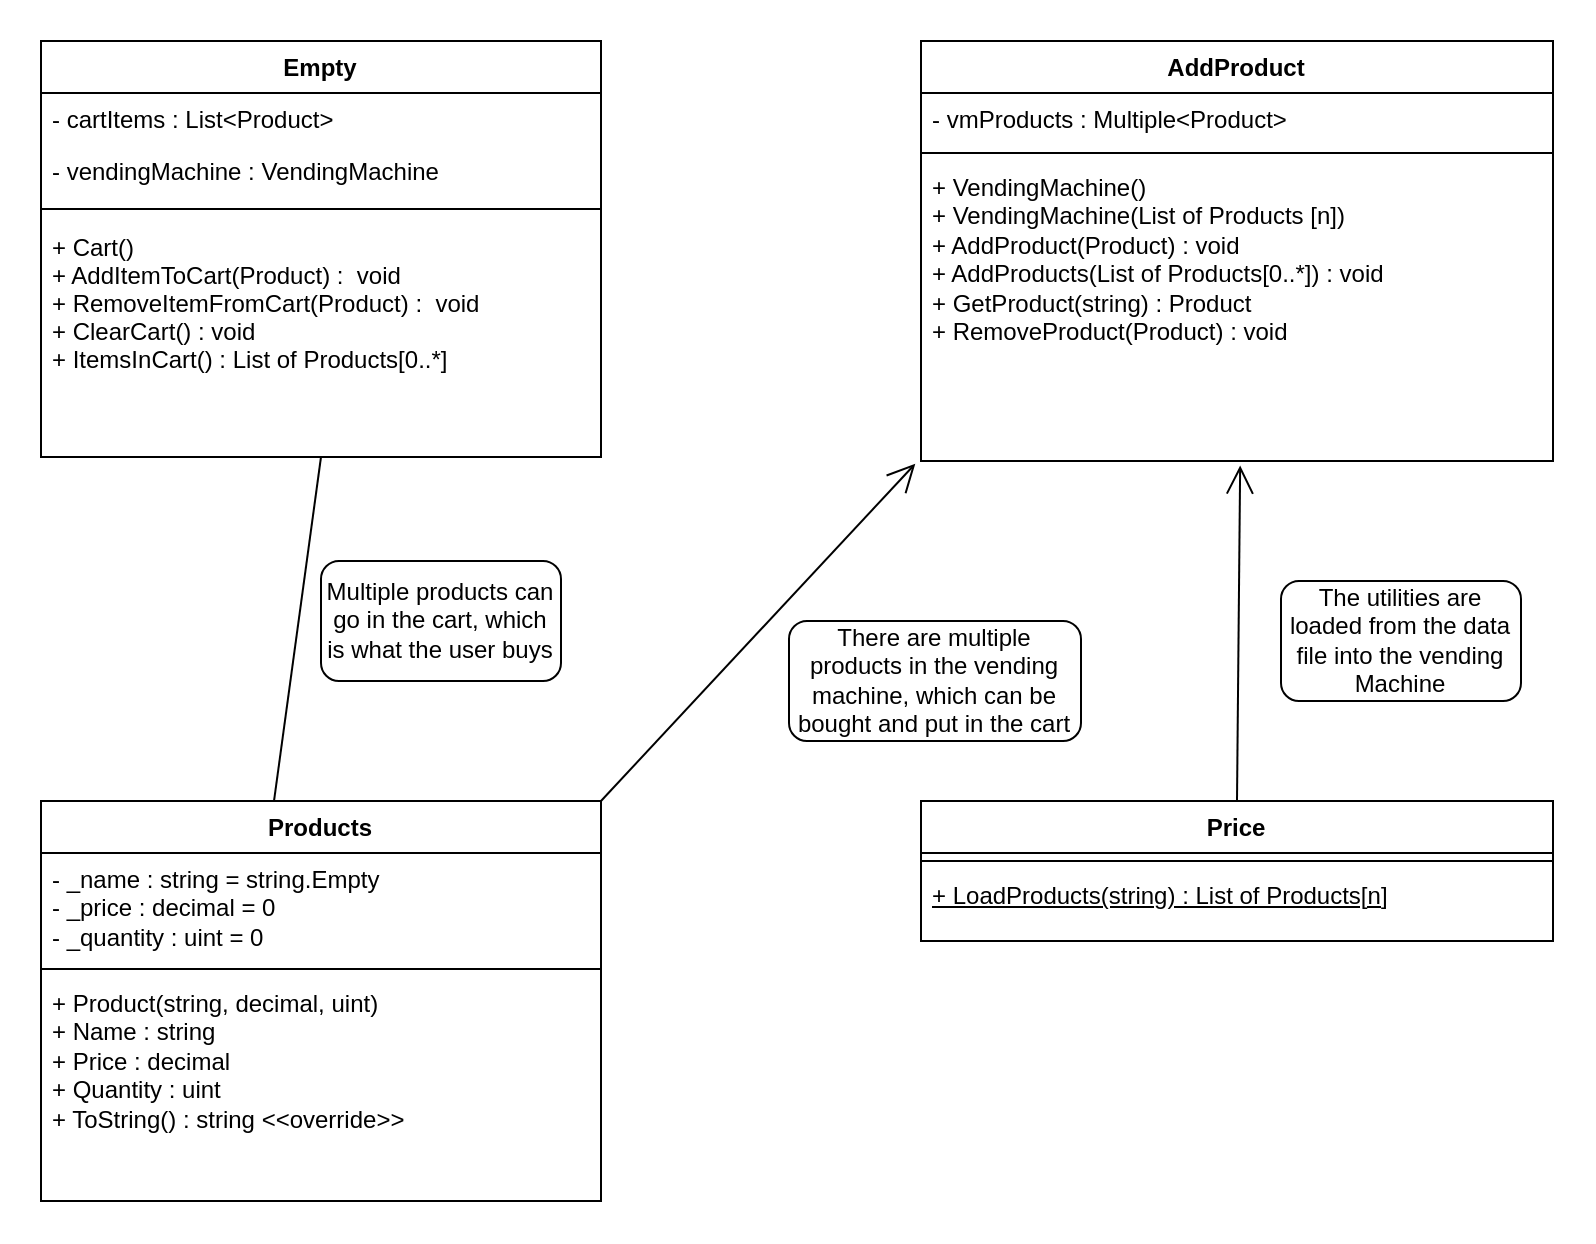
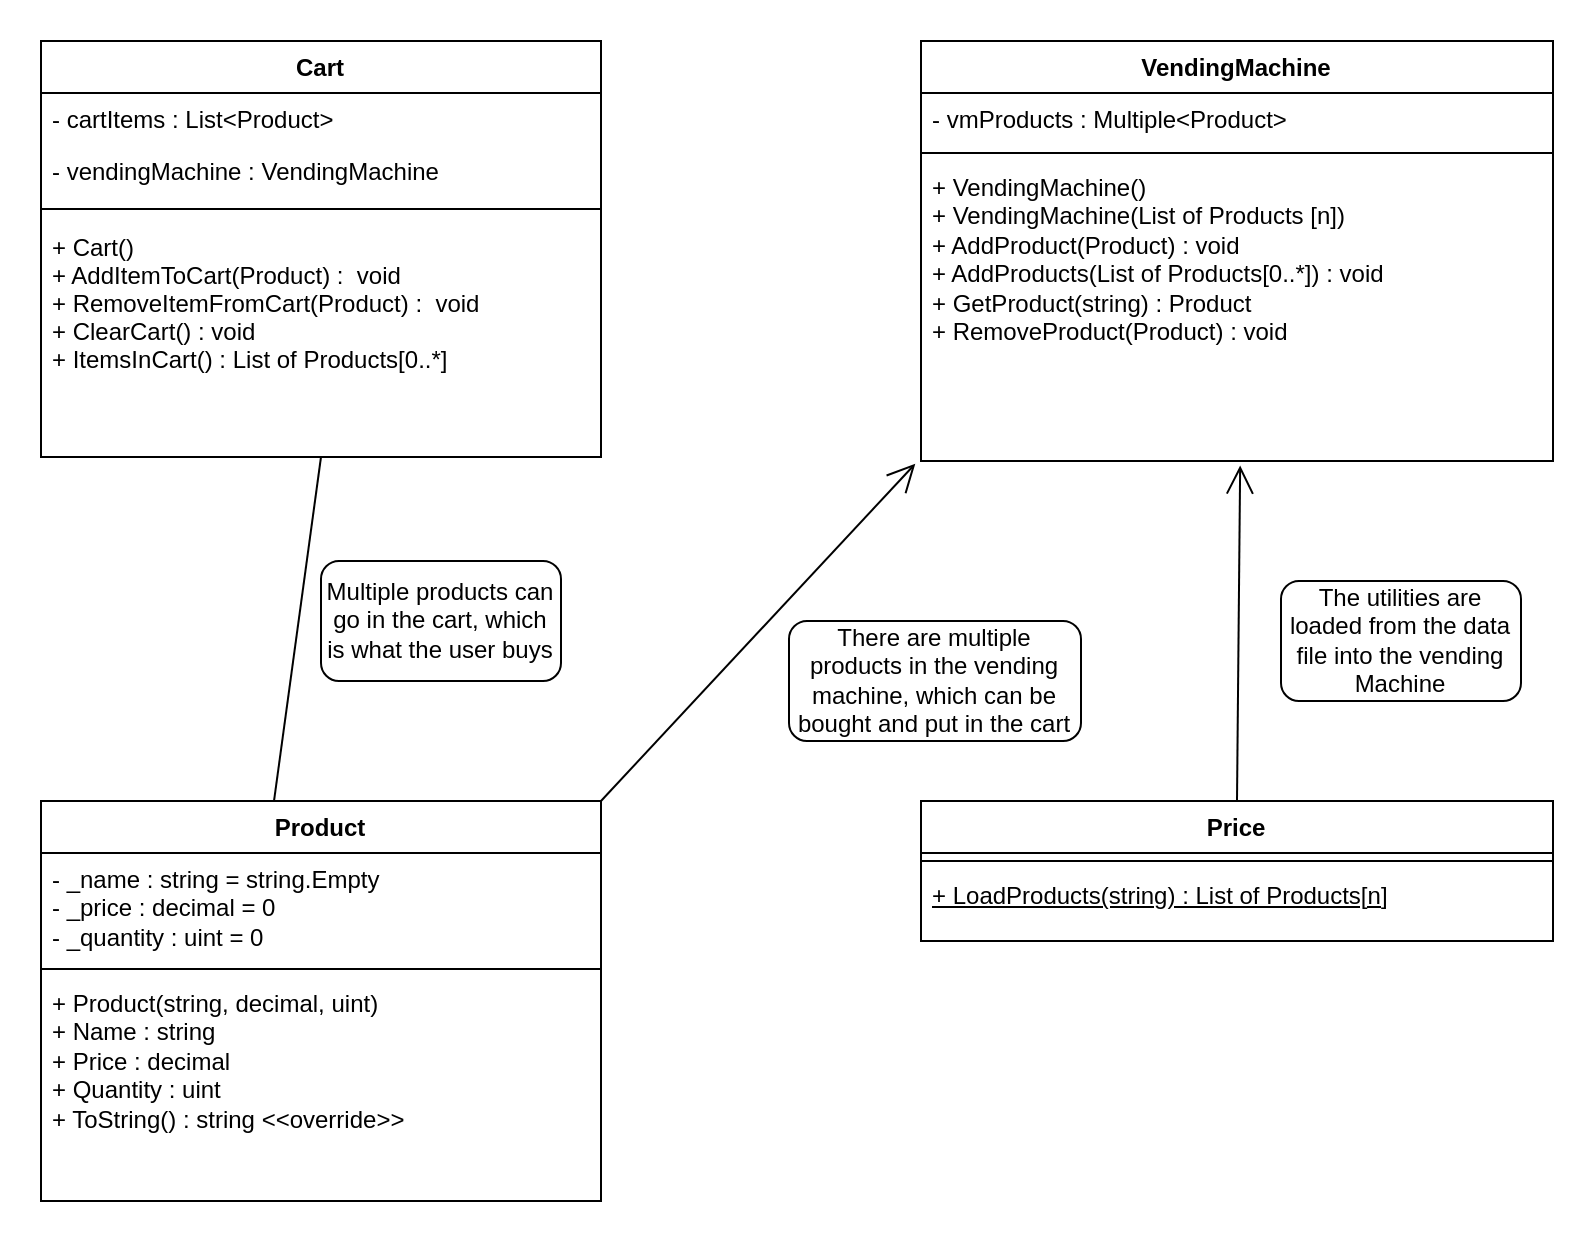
  <mxCell id="0" />
  <mxCell id="1" parent="0" />
- <mxCell id="2" value="Empty" style="swimlane;fontStyle=1;align=center;verticalAlign=top;childLayout=stackLayout;horizontal=1;startSize=26;horizontalStack=0;resizeParent=1;resizeLast=0;collapsible=1;marginBottom=0;rounded=0;shadow=0;strokeWidth=1;" parent="1" vertex="1"><mxGeometry x="20" y="20" width="280" height="208" as="geometry"><mxRectangle x="230" y="140" width="160" height="26" as="alternateBounds" /></mxGeometry></mxCell>
+ <mxCell id="2" value="Cart" style="swimlane;fontStyle=1;align=center;verticalAlign=top;childLayout=stackLayout;horizontal=1;startSize=26;horizontalStack=0;resizeParent=1;resizeLast=0;collapsible=1;marginBottom=0;rounded=0;shadow=0;strokeWidth=1;" parent="1" vertex="1"><mxGeometry x="20" y="20" width="280" height="208" as="geometry"><mxRectangle x="230" y="140" width="160" height="26" as="alternateBounds" /></mxGeometry></mxCell>
  <mxCell id="3" value="- cartItems : List&lt;Product&gt;" style="text;align=left;verticalAlign=top;spacingLeft=4;spacingRight=4;overflow=hidden;rotatable=0;points=[[0,0.5],[1,0.5]];portConstraint=eastwest;" parent="2" vertex="1"><mxGeometry y="26" width="280" height="26" as="geometry" /></mxCell>
  <mxCell id="4" value="- vendingMachine : VendingMachine" style="text;align=left;verticalAlign=top;spacingLeft=4;spacingRight=4;overflow=hidden;rotatable=0;points=[[0,0.5],[1,0.5]];portConstraint=eastwest;rounded=0;shadow=0;html=0;" parent="2" vertex="1"><mxGeometry y="52" width="280" height="26" as="geometry" /></mxCell>
  <mxCell id="5" value="" style="line;html=1;strokeWidth=1;align=left;verticalAlign=middle;spacingTop=-1;spacingLeft=3;spacingRight=3;rotatable=0;labelPosition=right;points=[];portConstraint=eastwest;" parent="2" vertex="1"><mxGeometry y="78" width="280" height="12" as="geometry" /></mxCell>
  <mxCell id="6" value="+ Cart()&#10;+ AddItemToCart(Product) :  void&#10;+ RemoveItemFromCart(Product) :  void&#10;+ ClearCart() : void&#10;+ ItemsInCart() : List of Products[0..*]" style="text;align=left;verticalAlign=top;spacingLeft=4;spacingRight=4;overflow=hidden;rotatable=0;points=[[0,0.5],[1,0.5]];portConstraint=eastwest;" parent="2" vertex="1"><mxGeometry y="90" width="280" height="74" as="geometry" /></mxCell>
- <mxCell id="7" value="AddProduct" style="swimlane;fontStyle=1;align=center;verticalAlign=top;childLayout=stackLayout;horizontal=1;startSize=26;horizontalStack=0;resizeParent=1;resizeParentMax=0;resizeLast=0;collapsible=1;marginBottom=0;whiteSpace=wrap;html=1;" parent="1" vertex="1"><mxGeometry x="460" y="20" width="316" height="210" as="geometry" /></mxCell>
+ <mxCell id="7" value="VendingMachine" style="swimlane;fontStyle=1;align=center;verticalAlign=top;childLayout=stackLayout;horizontal=1;startSize=26;horizontalStack=0;resizeParent=1;resizeParentMax=0;resizeLast=0;collapsible=1;marginBottom=0;whiteSpace=wrap;html=1;" parent="1" vertex="1"><mxGeometry x="460" y="20" width="316" height="210" as="geometry" /></mxCell>
  <mxCell id="8" value="- vmProducts : Multiple&amp;lt;Product&amp;gt;" style="text;strokeColor=none;fillColor=none;align=left;verticalAlign=top;spacingLeft=4;spacingRight=4;overflow=hidden;rotatable=0;points=[[0,0.5],[1,0.5]];portConstraint=eastwest;whiteSpace=wrap;html=1;" parent="7" vertex="1"><mxGeometry y="26" width="316" height="26" as="geometry" /></mxCell>
  <mxCell id="9" value="" style="line;strokeWidth=1;fillColor=none;align=left;verticalAlign=middle;spacingTop=-1;spacingLeft=3;spacingRight=3;rotatable=0;labelPosition=right;points=[];portConstraint=eastwest;strokeColor=inherit;" parent="7" vertex="1"><mxGeometry y="52" width="316" height="8" as="geometry" /></mxCell>
  <mxCell id="10" value="+ VendingMachine()&lt;br&gt;+ VendingMachine(List of Products [n])&lt;br&gt;+ AddProduct(Product) : void&lt;br&gt;+ AddProducts(List of Products[0..*]) : void&lt;br&gt;+ GetProduct(string) : Product&lt;br&gt;+ RemoveProduct(Product) : void" style="text;strokeColor=none;fillColor=none;align=left;verticalAlign=top;spacingLeft=4;spacingRight=4;overflow=hidden;rotatable=0;points=[[0,0.5],[1,0.5]];portConstraint=eastwest;whiteSpace=wrap;html=1;" parent="7" vertex="1"><mxGeometry y="60" width="316" height="150" as="geometry" /></mxCell>
- <mxCell id="11" value="Products" style="swimlane;fontStyle=1;align=center;verticalAlign=top;childLayout=stackLayout;horizontal=1;startSize=26;horizontalStack=0;resizeParent=1;resizeParentMax=0;resizeLast=0;collapsible=1;marginBottom=0;whiteSpace=wrap;html=1;" parent="1" vertex="1"><mxGeometry x="20" y="400" width="280" height="200" as="geometry" /></mxCell>
+ <mxCell id="11" value="Product" style="swimlane;fontStyle=1;align=center;verticalAlign=top;childLayout=stackLayout;horizontal=1;startSize=26;horizontalStack=0;resizeParent=1;resizeParentMax=0;resizeLast=0;collapsible=1;marginBottom=0;whiteSpace=wrap;html=1;" parent="1" vertex="1"><mxGeometry x="20" y="400" width="280" height="200" as="geometry" /></mxCell>
  <mxCell id="12" value="- _name : string = string.Empty&lt;br&gt;- _price : decimal = 0&lt;br&gt;- _quantity : uint = 0" style="text;strokeColor=none;fillColor=none;align=left;verticalAlign=top;spacingLeft=4;spacingRight=4;overflow=hidden;rotatable=0;points=[[0,0.5],[1,0.5]];portConstraint=eastwest;whiteSpace=wrap;html=1;" parent="11" vertex="1"><mxGeometry y="26" width="280" height="54" as="geometry" /></mxCell>
  <mxCell id="13" value="" style="line;strokeWidth=1;fillColor=none;align=left;verticalAlign=middle;spacingTop=-1;spacingLeft=3;spacingRight=3;rotatable=0;labelPosition=right;points=[];portConstraint=eastwest;strokeColor=inherit;" parent="11" vertex="1"><mxGeometry y="80" width="280" height="8" as="geometry" /></mxCell>
  <mxCell id="14" value="+ Product(string, decimal, uint)&lt;br&gt;+ Name : string&lt;br&gt;+ Price : decimal&lt;br&gt;+ Quantity : uint&lt;br&gt;+ ToString() : string &amp;lt;&amp;lt;override&amp;gt;&amp;gt;" style="text;strokeColor=none;fillColor=none;align=left;verticalAlign=top;spacingLeft=4;spacingRight=4;overflow=hidden;rotatable=0;points=[[0,0.5],[1,0.5]];portConstraint=eastwest;whiteSpace=wrap;html=1;" parent="11" vertex="1"><mxGeometry y="88" width="280" height="112" as="geometry" /></mxCell>
  <mxCell id="15" value="Price" style="swimlane;fontStyle=1;align=center;verticalAlign=top;childLayout=stackLayout;horizontal=1;startSize=26;horizontalStack=0;resizeParent=1;resizeParentMax=0;resizeLast=0;collapsible=1;marginBottom=0;whiteSpace=wrap;html=1;" parent="1" vertex="1"><mxGeometry x="460" y="400" width="316" height="70" as="geometry" /></mxCell>
  <mxCell id="16" value="" style="line;strokeWidth=1;fillColor=none;align=left;verticalAlign=middle;spacingTop=-1;spacingLeft=3;spacingRight=3;rotatable=0;labelPosition=right;points=[];portConstraint=eastwest;strokeColor=inherit;" parent="15" vertex="1"><mxGeometry y="26" width="316" height="8" as="geometry" /></mxCell>
  <mxCell id="17" value="&lt;u&gt;+ LoadProducts(string) : List of Products[n]&lt;br&gt;&lt;/u&gt;" style="text;strokeColor=none;fillColor=none;align=left;verticalAlign=top;spacingLeft=4;spacingRight=4;overflow=hidden;rotatable=0;points=[[0,0.5],[1,0.5]];portConstraint=eastwest;whiteSpace=wrap;html=1;" parent="15" vertex="1"><mxGeometry y="34" width="316" height="36" as="geometry" /></mxCell>
  <mxCell id="18" value="" style="endArrow=none;endFill=1;endSize=12;html=1;rounded=0;exitX=0.416;exitY=0.001;exitDx=0;exitDy=0;exitPerimeter=0;entryX=0.5;entryY=1;entryDx=0;entryDy=0;" parent="1" source="11" target="2" edge="1"><mxGeometry width="160" relative="1" as="geometry"><mxPoint x="140" y="370" as="sourcePoint" /><mxPoint x="300" y="370" as="targetPoint" /></mxGeometry></mxCell>
  <mxCell id="19" value="Multiple products can go in the cart, which is what the user buys" style="rounded=1;whiteSpace=wrap;html=1;" parent="1" vertex="1"><mxGeometry x="160" y="280" width="120" height="60" as="geometry" /></mxCell>
  <mxCell id="20" value="" style="endArrow=open;endFill=1;endSize=12;html=1;rounded=0;exitX=0.5;exitY=0;exitDx=0;exitDy=0;entryX=0.505;entryY=1.015;entryDx=0;entryDy=0;entryPerimeter=0;" parent="1" source="15" target="10" edge="1"><mxGeometry width="160" relative="1" as="geometry"><mxPoint x="538" y="350" as="sourcePoint" /><mxPoint x="698" y="350" as="targetPoint" /></mxGeometry></mxCell>
  <mxCell id="21" value="The utilities are loaded from the data file into the vending Machine" style="rounded=1;whiteSpace=wrap;html=1;" parent="1" vertex="1"><mxGeometry x="640" y="290" width="120" height="60" as="geometry" /></mxCell>
  <mxCell id="22" value="" style="endArrow=open;endFill=1;endSize=12;html=1;rounded=0;exitX=1;exitY=0;exitDx=0;exitDy=0;entryX=-0.009;entryY=1.009;entryDx=0;entryDy=0;entryPerimeter=0;" parent="1" source="11" target="10" edge="1"><mxGeometry width="160" relative="1" as="geometry"><mxPoint x="310" y="270" as="sourcePoint" /><mxPoint x="470" y="270" as="targetPoint" /></mxGeometry></mxCell>
  <mxCell id="23" value="There are multiple products in the vending machine, which can be bought and put in the cart" style="rounded=1;whiteSpace=wrap;html=1;" parent="1" vertex="1"><mxGeometry x="394" y="310" width="146" height="60" as="geometry" /></mxCell>
